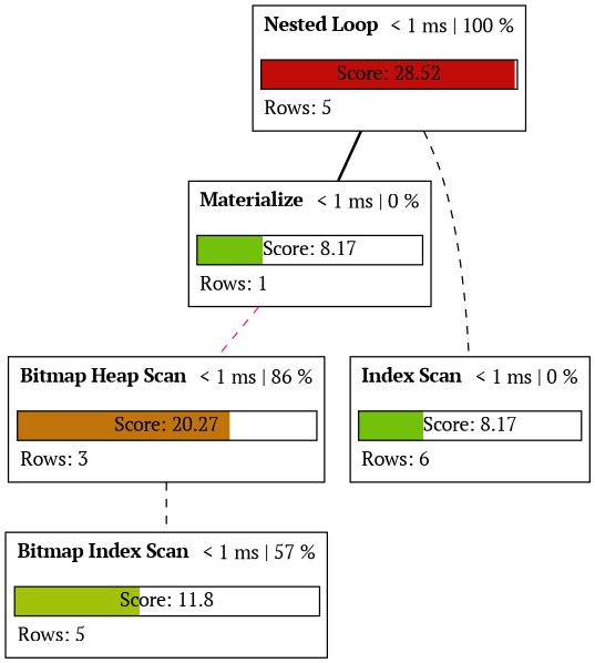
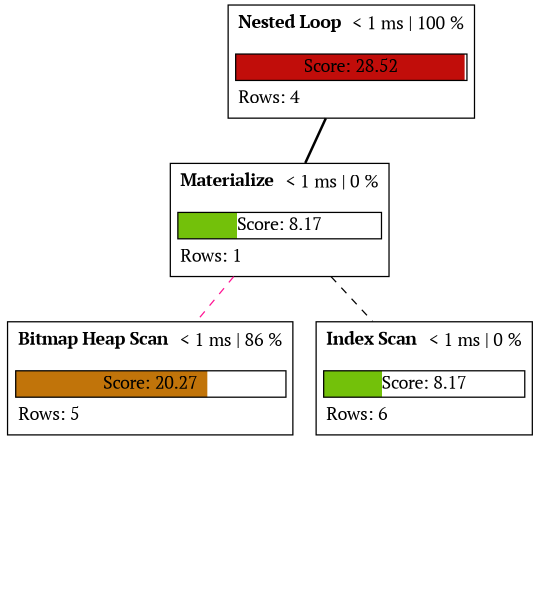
  graph {
    fontname="PT Serif"
    node [fontname="PT Serif" shape=plain style=rounded]
    edge [color=black fontname="PT Serif" style=dashed]
-   n1 [label=<     <table cellborder="0" cellspacing="5">         <tr><td align="left"><b>Nested Loop</b></td><td>&lt; 1 ms | 100 %</td></tr>         <tr><td colspan="2" align="left"></td></tr>         <tr><td colspan="2" border="1" bgcolor="#c10d0a;0.99:white">Score: 28.52</td></tr>         <tr><td colspan="2" align="left">Rows: 5</td></tr>     </table> >]
+   n1 [label=<     <table cellborder="0" cellspacing="5">         <tr><td align="left"><b>Nested Loop</b></td><td>&lt; 1 ms | 100 %</td></tr>         <tr><td colspan="2" align="left"></td></tr>         <tr><td colspan="2" border="1" bgcolor="#c10d0a;0.99:white">Score: 28.52</td></tr>         <tr><td colspan="2" align="left">Rows: 4</td></tr>     </table> >]
    n2 [label=<     <table cellborder="0" cellspacing="5">         <tr><td align="left"><b>Materialize</b></td><td>&lt; 1 ms | 0 %</td></tr>         <tr><td colspan="2" align="left"></td></tr>         <tr><td colspan="2" border="1" bgcolor="#73c10a;0.29:white">Score: 8.17</td></tr>         <tr><td colspan="2" align="left">Rows: 1</td></tr>     </table> >]
-   n3 [label=<     <table cellborder="0" cellspacing="5">         <tr><td align="left"><b>Bitmap Heap Scan</b></td><td>&lt; 1 ms | 86 %</td></tr>         <tr><td colspan="2" align="left"></td></tr>         <tr><td colspan="2" border="1" bgcolor="#c1740a;0.71:white">Score: 20.27</td></tr>         <tr><td colspan="2" align="left">Rows: 3</td></tr>     </table> >]
-   n4 [label=<     <table cellborder="0" cellspacing="5">         <tr><td align="left"><b>Bitmap Index Scan</b></td><td>&lt; 1 ms | 57 %</td></tr>         <tr><td colspan="2" align="left"></td></tr>         <tr><td colspan="2" border="1" bgcolor="#a2c10a;0.41:white">Score: 11.8</td></tr>         <tr><td colspan="2" align="left">Rows: 5</td></tr>     </table> >]
+   n3 [label=<     <table cellborder="0" cellspacing="5">         <tr><td align="left"><b>Bitmap Heap Scan</b></td><td>&lt; 1 ms | 86 %</td></tr>         <tr><td colspan="2" align="left"></td></tr>         <tr><td colspan="2" border="1" bgcolor="#c1740a;0.71:white">Score: 20.27</td></tr>         <tr><td colspan="2" align="left">Rows: 5</td></tr>     </table> >]
    n5 [label=<     <table cellborder="0" cellspacing="5">         <tr><td align="left"><b>Index Scan</b></td><td>&lt; 1 ms | 0 %</td></tr>         <tr><td colspan="2" align="left"></td></tr>         <tr><td colspan="2" border="1" bgcolor="#73c10a;0.29:white">Score: 8.17</td></tr>         <tr><td colspan="2" align="left">Rows: 6</td></tr>     </table> >]
    n1 -- n2 [style=bold]
    n2 -- n3 [color=deeppink]
-   n1 -- n5
-   n3 -- n4
+   n2 -- n5
  }
